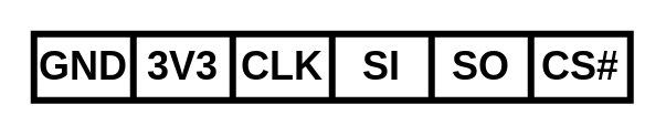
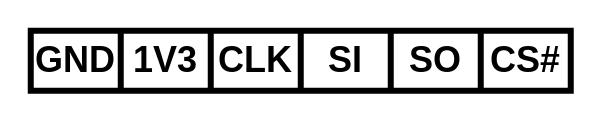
  <mxCell id="0" />
  <mxCell id="1" parent="0" />
  <mxCell id="2" value="" style="shape=table;startSize=0;container=1;collapsible=0;childLayout=tableLayout;fontSize=24;fillColor=none;strokeWidth=4;fontStyle=1" vertex="1" parent="1"><mxGeometry x="20" y="20" width="360" height="40" as="geometry" /></mxCell>
  <mxCell id="3" value="" style="shape=tableRow;horizontal=0;startSize=0;swimlaneHead=0;swimlaneBody=0;strokeColor=inherit;top=0;left=0;bottom=0;right=0;collapsible=0;dropTarget=0;fillColor=none;points=[[0,0.5],[1,0.5]];portConstraint=eastwest;fontSize=24;strokeWidth=4;fontStyle=1" vertex="1" parent="2"><mxGeometry width="360" height="40" as="geometry" /></mxCell>
  <mxCell id="4" value="GND" style="shape=partialRectangle;html=1;whiteSpace=wrap;connectable=0;strokeColor=inherit;overflow=hidden;fillColor=none;top=0;left=0;bottom=0;right=0;pointerEvents=1;fontSize=24;strokeWidth=4;fontStyle=1" vertex="1" parent="3"><mxGeometry width="60" height="40" as="geometry"><mxRectangle width="60" height="40" as="alternateBounds" /></mxGeometry></mxCell>
- <mxCell id="5" value="3V3" style="shape=partialRectangle;html=1;whiteSpace=wrap;connectable=0;strokeColor=inherit;overflow=hidden;fillColor=none;top=0;left=0;bottom=0;right=0;pointerEvents=1;fontSize=24;strokeWidth=4;fontStyle=1" vertex="1" parent="3"><mxGeometry x="60" width="60" height="40" as="geometry"><mxRectangle width="60" height="40" as="alternateBounds" /></mxGeometry></mxCell>
+ <mxCell id="5" value="1V3" style="shape=partialRectangle;html=1;whiteSpace=wrap;connectable=0;strokeColor=inherit;overflow=hidden;fillColor=none;top=0;left=0;bottom=0;right=0;pointerEvents=1;fontSize=24;strokeWidth=4;fontStyle=1" vertex="1" parent="3"><mxGeometry x="60" width="60" height="40" as="geometry"><mxRectangle width="60" height="40" as="alternateBounds" /></mxGeometry></mxCell>
  <mxCell id="6" value="CLK" style="shape=partialRectangle;html=1;whiteSpace=wrap;connectable=0;strokeColor=inherit;overflow=hidden;fillColor=none;top=0;left=0;bottom=0;right=0;pointerEvents=1;fontSize=24;strokeWidth=4;fontStyle=1" vertex="1" parent="3"><mxGeometry x="120" width="60" height="40" as="geometry"><mxRectangle width="60" height="40" as="alternateBounds" /></mxGeometry></mxCell>
  <mxCell id="7" value="SI" style="shape=partialRectangle;html=1;whiteSpace=wrap;connectable=0;strokeColor=inherit;overflow=hidden;fillColor=none;top=0;left=0;bottom=0;right=0;pointerEvents=1;fontSize=24;strokeWidth=4;fontStyle=1" vertex="1" parent="3"><mxGeometry x="180" width="60" height="40" as="geometry"><mxRectangle width="60" height="40" as="alternateBounds" /></mxGeometry></mxCell>
  <mxCell id="8" value="SO" style="shape=partialRectangle;html=1;whiteSpace=wrap;connectable=0;strokeColor=inherit;overflow=hidden;fillColor=none;top=0;left=0;bottom=0;right=0;pointerEvents=1;fontSize=24;strokeWidth=4;fontStyle=1" vertex="1" parent="3"><mxGeometry x="240" width="60" height="40" as="geometry"><mxRectangle width="60" height="40" as="alternateBounds" /></mxGeometry></mxCell>
  <mxCell id="9" value="CS#" style="shape=partialRectangle;html=1;whiteSpace=wrap;connectable=0;strokeColor=inherit;overflow=hidden;fillColor=none;top=0;left=0;bottom=0;right=0;pointerEvents=1;fontSize=24;strokeWidth=4;fontStyle=1" vertex="1" parent="3"><mxGeometry x="300" width="60" height="40" as="geometry"><mxRectangle width="60" height="40" as="alternateBounds" /></mxGeometry></mxCell>
